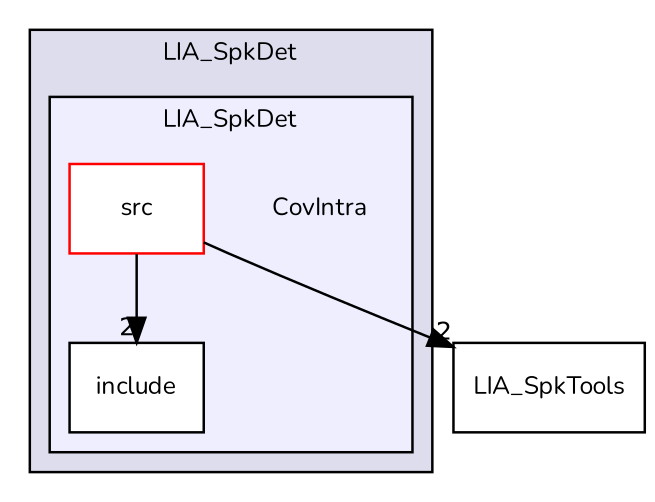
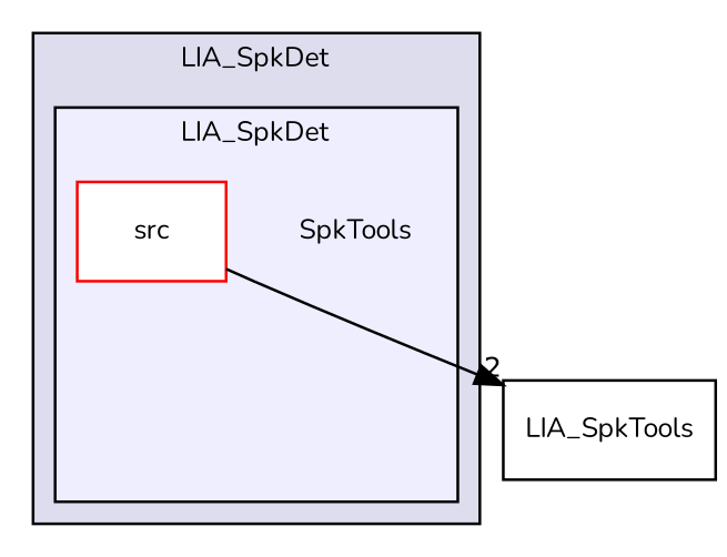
  digraph {
    compound=true
    fontname=Nunito
    node [fontname=Nunito fontsize=10 shape=box color=black fillcolor=white style=filled]
    edge [fontname=Nunito headlabel=2 labeldistance=1.5 labelfontname=Helvetica labelfontsize=10]
-   n1 [label=CovIntra shape=plaintext color="" fillcolor="" style=""]
-   n2 [label=include]
+   n1 [label=SpkTools shape=plaintext color="" fillcolor="" style=""]
    n3 [color=red label=src]
    n4 [label=LIA_SpkTools]
    subgraph cluster_1 {
      bgcolor="#ddddee"
      fontsize=10
      label=LIA_SpkDet
      pencolor=black
      subgraph cluster_2 {
        bgcolor="#eeeeff"
        fontsize=10
        label=LIA_SpkDet
        pencolor=black
        n1
-       n2
        n3
      }
    }
-   n3 -> n2
    n3 -> n4
  }
